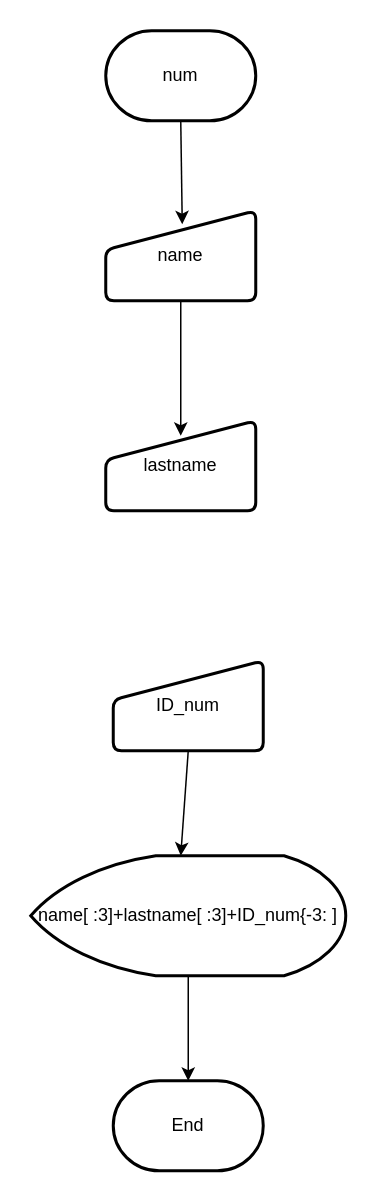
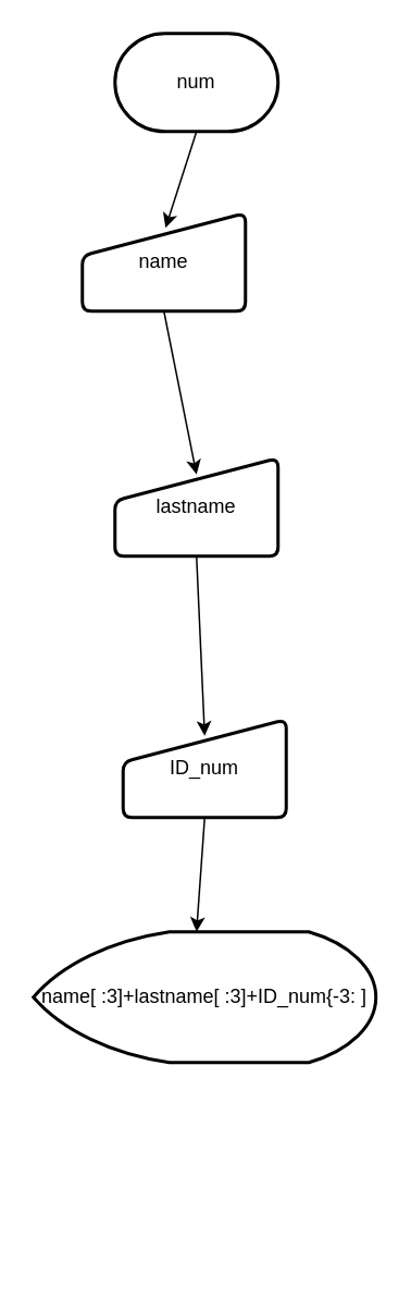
  <mxCell id="0" />
  <mxCell id="1" parent="0" />
  <mxCell id="2" style="edgeStyle=none;html=1;exitX=0.5;exitY=1;exitDx=0;exitDy=0;exitPerimeter=0;entryX=0.51;entryY=0.15;entryDx=0;entryDy=0;entryPerimeter=0;fontSize=14;" parent="1" source="3" target="5" edge="1"><mxGeometry relative="1" as="geometry" /></mxCell>
  <mxCell id="3" value="num" style="strokeWidth=2;html=1;shape=mxgraph.flowchart.terminator;whiteSpace=wrap;" parent="1" vertex="1"><mxGeometry x="70" y="20" width="100" height="60" as="geometry" /></mxCell>
  <mxCell id="4" style="edgeStyle=none;html=1;exitX=0.5;exitY=1;exitDx=0;exitDy=0;entryX=0.5;entryY=0.167;entryDx=0;entryDy=0;entryPerimeter=0;fontSize=14;" parent="1" source="5" target="7" edge="1"><mxGeometry relative="1" as="geometry" /></mxCell>
- <mxCell id="5" value="name" style="html=1;strokeWidth=2;shape=manualInput;whiteSpace=wrap;rounded=1;size=26;arcSize=11;" parent="1" vertex="1"><mxGeometry x="70" y="140" width="100" height="60" as="geometry" /></mxCell>
+ <mxCell id="5" value="name" style="html=1;strokeWidth=2;shape=manualInput;whiteSpace=wrap;rounded=1;size=26;arcSize=11;" parent="1" vertex="1"><mxGeometry x="50" y="130" width="100" height="60" as="geometry" /></mxCell>
+ <mxCell id="6" style="edgeStyle=none;html=1;exitX=0.5;exitY=1;exitDx=0;exitDy=0;entryX=0.5;entryY=0.167;entryDx=0;entryDy=0;entryPerimeter=0;fontSize=14;" parent="1" source="7" target="9" edge="1"><mxGeometry relative="1" as="geometry" /></mxCell>
  <mxCell id="7" value="lastname" style="html=1;strokeWidth=2;shape=manualInput;whiteSpace=wrap;rounded=1;size=26;arcSize=11;" parent="1" vertex="1"><mxGeometry x="70" y="280" width="100" height="60" as="geometry" /></mxCell>
  <mxCell id="8" style="edgeStyle=none;html=1;exitX=0.5;exitY=1;exitDx=0;exitDy=0;fontSize=14;" parent="1" source="9" edge="1"><mxGeometry relative="1" as="geometry"><mxPoint x="120" y="570" as="targetPoint" /></mxGeometry></mxCell>
  <mxCell id="9" value="ID_num" style="html=1;strokeWidth=2;shape=manualInput;whiteSpace=wrap;rounded=1;size=26;arcSize=11;" parent="1" vertex="1"><mxGeometry x="75" y="440" width="100" height="60" as="geometry" /></mxCell>
- <mxCell id="10" style="edgeStyle=none;html=1;exitX=0.5;exitY=1;exitDx=0;exitDy=0;exitPerimeter=0;entryX=0.5;entryY=0;entryDx=0;entryDy=0;entryPerimeter=0;fontSize=14;" parent="1" source="11" target="12" edge="1"><mxGeometry relative="1" as="geometry" /></mxCell>
  <mxCell id="11" value="name[ :3]+lastname[ :3]+ID_num{-3: ]" style="strokeWidth=2;html=1;shape=mxgraph.flowchart.display;whiteSpace=wrap;" parent="1" vertex="1"><mxGeometry x="20" y="570" width="210" height="80" as="geometry" /></mxCell>
- <mxCell id="12" value="End" style="strokeWidth=2;html=1;shape=mxgraph.flowchart.terminator;whiteSpace=wrap;" parent="1" vertex="1"><mxGeometry x="75" y="720" width="100" height="60" as="geometry" /></mxCell>
